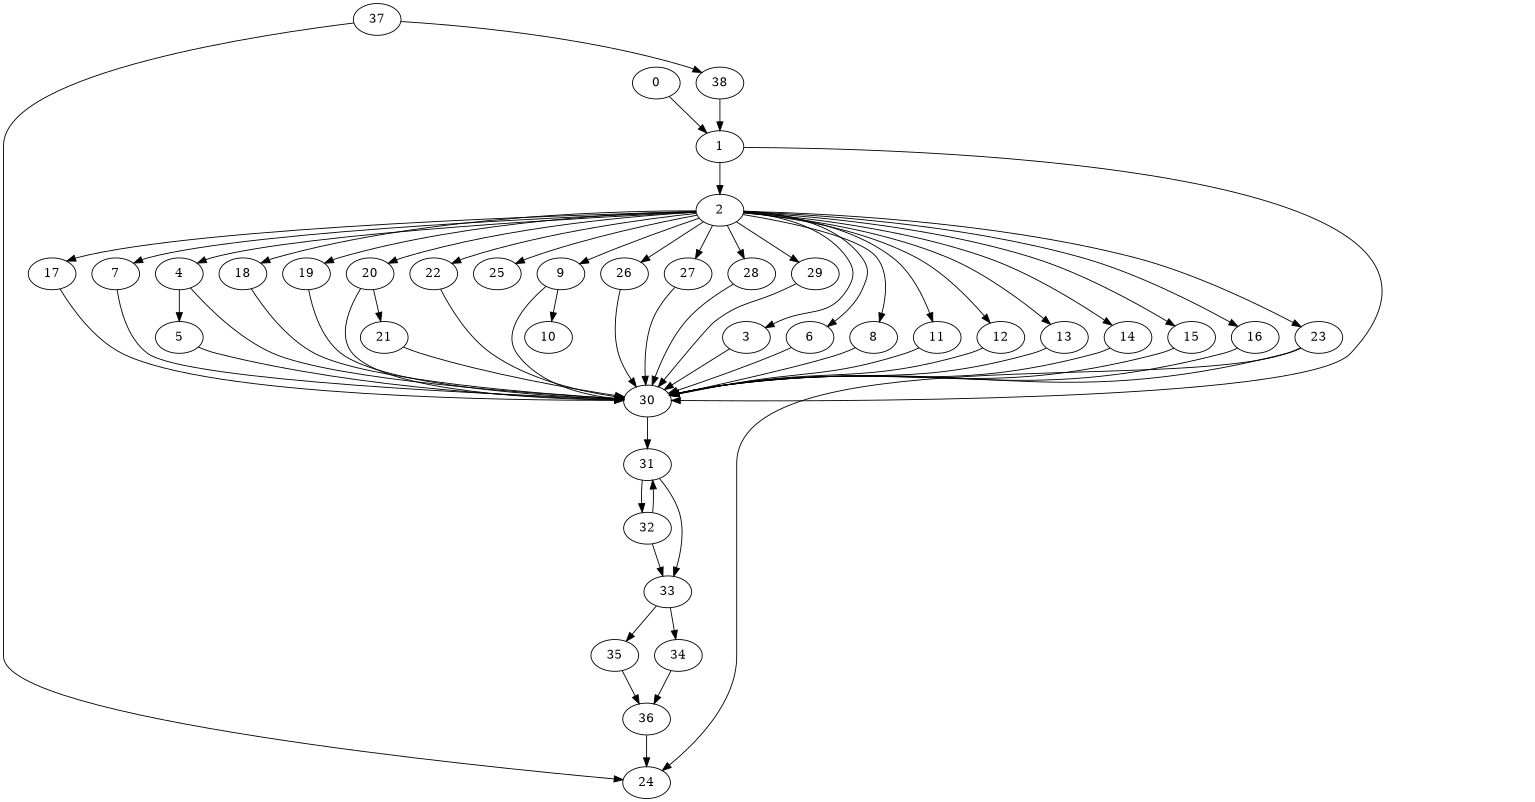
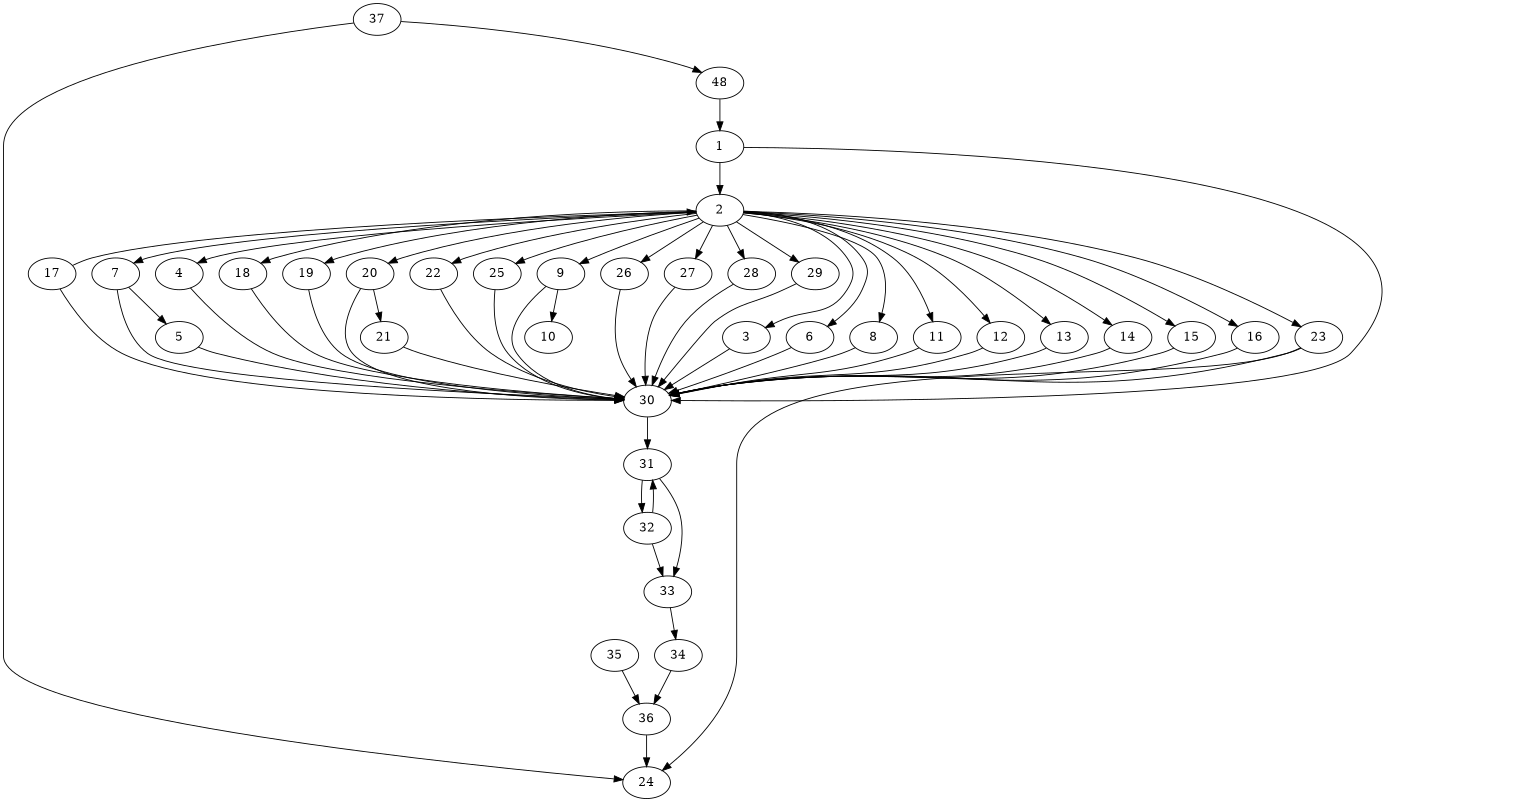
  digraph {
-   0
    1
    2
    30
    3
    4
    6
    7
    8
    9
    11
    12
    13
    14
    15
    16
    17
    18
    19
    20
    22
    23
    25
    26
    27
    28
    29
    31
    5
    10
    21
    24
    32
    33
    34
    35
    36
    37
-   38
-   0 -> 1
+   38 [label=48]
    1 -> 2
    1 -> 30
    2 -> 3
    2 -> 4
    2 -> 6
    2 -> 7
    2 -> 8
    2 -> 9
    2 -> 11
    2 -> 12
    2 -> 13
    2 -> 14
    2 -> 15
    2 -> 16
-   2 -> 17
+   17 -> 2
    2 -> 18
    2 -> 19
    2 -> 20
    2 -> 22
    2 -> 23
    2 -> 25
    2 -> 26
    2 -> 27
    2 -> 28
    2 -> 29
    30 -> 31
    3 -> 30
    4 -> 30
-   4 -> 5
+   7 -> 5
    6 -> 30
    7 -> 30
    8 -> 30
    9 -> 30
    9 -> 10
    11 -> 30
    12 -> 30
    13 -> 30
    14 -> 30
    15 -> 30
    16 -> 30
    17 -> 30
    18 -> 30
    19 -> 30
    20 -> 30
    20 -> 21
    22 -> 30
    23 -> 30
    23 -> 24
+   25 -> 30
    26 -> 30
    27 -> 30
    28 -> 30
    29 -> 30
    31 -> 32
    31 -> 33
    5 -> 30
    21 -> 30
    32 -> 31
    32 -> 33
    33 -> 34
-   33 -> 35
    34 -> 36
    35 -> 36
    36 -> 24
    37 -> 24
    37 -> 38
    38 -> 1
  }
